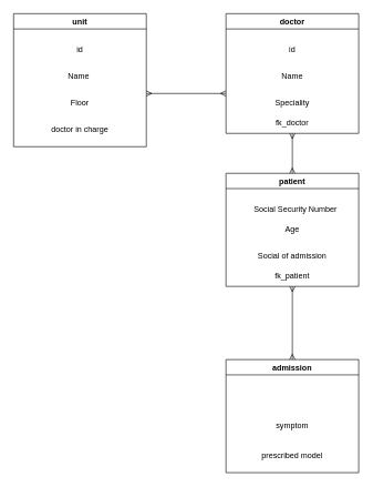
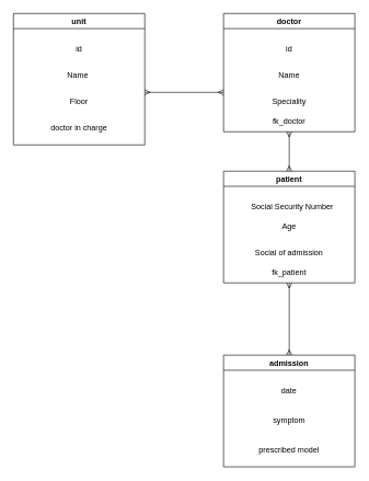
  <mxCell id="0" />
  <mxCell id="1" parent="0" />
  <mxCell id="2" value="patient" style="swimlane;" parent="1" vertex="1"><mxGeometry x="340" y="260" width="200" height="170" as="geometry" /></mxCell>
  <mxCell id="3" value="Social Security Number" style="text;html=1;strokeColor=none;fillColor=none;align=center;verticalAlign=middle;whiteSpace=wrap;rounded=0;" parent="2" vertex="1"><mxGeometry x="10" y="40" width="190" height="30" as="geometry" /></mxCell>
  <mxCell id="4" value="Age" style="text;html=1;strokeColor=none;fillColor=none;align=center;verticalAlign=middle;whiteSpace=wrap;rounded=0;" vertex="1" parent="2"><mxGeometry x="5" y="70" width="190" height="30" as="geometry" /></mxCell>
  <mxCell id="5" value="Social of admission" style="text;html=1;strokeColor=none;fillColor=none;align=center;verticalAlign=middle;whiteSpace=wrap;rounded=0;" vertex="1" parent="2"><mxGeometry x="5" y="110" width="190" height="30" as="geometry" /></mxCell>
  <mxCell id="6" value="fk_patient" style="text;html=1;strokeColor=none;fillColor=none;align=center;verticalAlign=middle;whiteSpace=wrap;rounded=0;" vertex="1" parent="2"><mxGeometry y="140" width="200" height="30" as="geometry" /></mxCell>
  <mxCell id="7" value="unit" style="swimlane;" parent="1" vertex="1"><mxGeometry x="20" y="20" width="200" height="200" as="geometry" /></mxCell>
  <mxCell id="8" value="id" style="text;html=1;strokeColor=none;fillColor=none;align=center;verticalAlign=middle;whiteSpace=wrap;rounded=0;" vertex="1" parent="7"><mxGeometry y="40" width="200" height="30" as="geometry" /></mxCell>
  <mxCell id="9" value="Name&amp;nbsp;" style="text;html=1;strokeColor=none;fillColor=none;align=center;verticalAlign=middle;whiteSpace=wrap;rounded=0;" vertex="1" parent="7"><mxGeometry y="80" width="200" height="30" as="geometry" /></mxCell>
  <mxCell id="10" value="Floor" style="text;html=1;strokeColor=none;fillColor=none;align=center;verticalAlign=middle;whiteSpace=wrap;rounded=0;" vertex="1" parent="7"><mxGeometry y="120" width="200" height="30" as="geometry" /></mxCell>
  <mxCell id="11" value="doctor" style="swimlane;" parent="1" vertex="1"><mxGeometry x="340" y="20" width="200" height="180" as="geometry" /></mxCell>
  <mxCell id="12" value="id" style="text;html=1;strokeColor=none;fillColor=none;align=center;verticalAlign=middle;whiteSpace=wrap;rounded=0;" vertex="1" parent="11"><mxGeometry y="40" width="200" height="30" as="geometry" /></mxCell>
  <mxCell id="13" value="Name" style="text;html=1;strokeColor=none;fillColor=none;align=center;verticalAlign=middle;whiteSpace=wrap;rounded=0;" vertex="1" parent="11"><mxGeometry y="80" width="200" height="30" as="geometry" /></mxCell>
  <mxCell id="14" value="Speciality" style="text;html=1;strokeColor=none;fillColor=none;align=center;verticalAlign=middle;whiteSpace=wrap;rounded=0;" vertex="1" parent="11"><mxGeometry y="120" width="200" height="30" as="geometry" /></mxCell>
  <mxCell id="15" value="fk_doctor" style="text;html=1;strokeColor=none;fillColor=none;align=center;verticalAlign=middle;whiteSpace=wrap;rounded=0;" vertex="1" parent="11"><mxGeometry y="150" width="200" height="30" as="geometry" /></mxCell>
  <mxCell id="16" value="admission" style="swimlane;" vertex="1" parent="1"><mxGeometry x="340" y="540" width="200" height="170" as="geometry" /></mxCell>
+ <mxCell id="17" value="date" style="text;html=1;strokeColor=none;fillColor=none;align=center;verticalAlign=middle;whiteSpace=wrap;rounded=0;" vertex="1" parent="16"><mxGeometry y="40" width="200" height="30" as="geometry" /></mxCell>
  <mxCell id="18" value="symptom" style="text;html=1;strokeColor=none;fillColor=none;align=center;verticalAlign=middle;whiteSpace=wrap;rounded=0;" vertex="1" parent="16"><mxGeometry y="85" width="200" height="30" as="geometry" /></mxCell>
  <mxCell id="19" value="prescribed model" style="text;html=1;strokeColor=none;fillColor=none;align=center;verticalAlign=middle;whiteSpace=wrap;rounded=0;" vertex="1" parent="16"><mxGeometry y="130" width="200" height="30" as="geometry" /></mxCell>
  <mxCell id="20" value="doctor in charge" style="text;html=1;strokeColor=none;fillColor=none;align=center;verticalAlign=middle;whiteSpace=wrap;rounded=0;" vertex="1" parent="1"><mxGeometry x="20" y="180" width="200" height="30" as="geometry" /></mxCell>
  <mxCell id="21" value="" style="endArrow=ERmany;html=1;exitX=1;exitY=0;exitDx=0;exitDy=0;entryX=0;entryY=0;entryDx=0;entryDy=0;startArrow=ERmany;startFill=0;endFill=0;" edge="1" parent="1" source="10" target="14"><mxGeometry width="50" height="50" relative="1" as="geometry"><mxPoint x="390" y="380" as="sourcePoint" /><mxPoint x="440" y="330" as="targetPoint" /></mxGeometry></mxCell>
  <mxCell id="22" value="" style="endArrow=ERmany;html=1;entryX=0.5;entryY=1;entryDx=0;entryDy=0;exitX=0.5;exitY=0;exitDx=0;exitDy=0;startArrow=ERmany;startFill=0;endFill=0;" edge="1" parent="1" source="2" target="15"><mxGeometry width="50" height="50" relative="1" as="geometry"><mxPoint x="330" y="320" as="sourcePoint" /><mxPoint x="380" y="270" as="targetPoint" /></mxGeometry></mxCell>
  <mxCell id="23" value="" style="endArrow=ERmany;html=1;exitX=0.5;exitY=0;exitDx=0;exitDy=0;entryX=0.5;entryY=1;entryDx=0;entryDy=0;startArrow=ERmany;startFill=0;endFill=0;" edge="1" parent="1" source="16" target="6"><mxGeometry width="50" height="50" relative="1" as="geometry"><mxPoint x="330" y="320" as="sourcePoint" /><mxPoint x="380" y="270" as="targetPoint" /></mxGeometry></mxCell>
